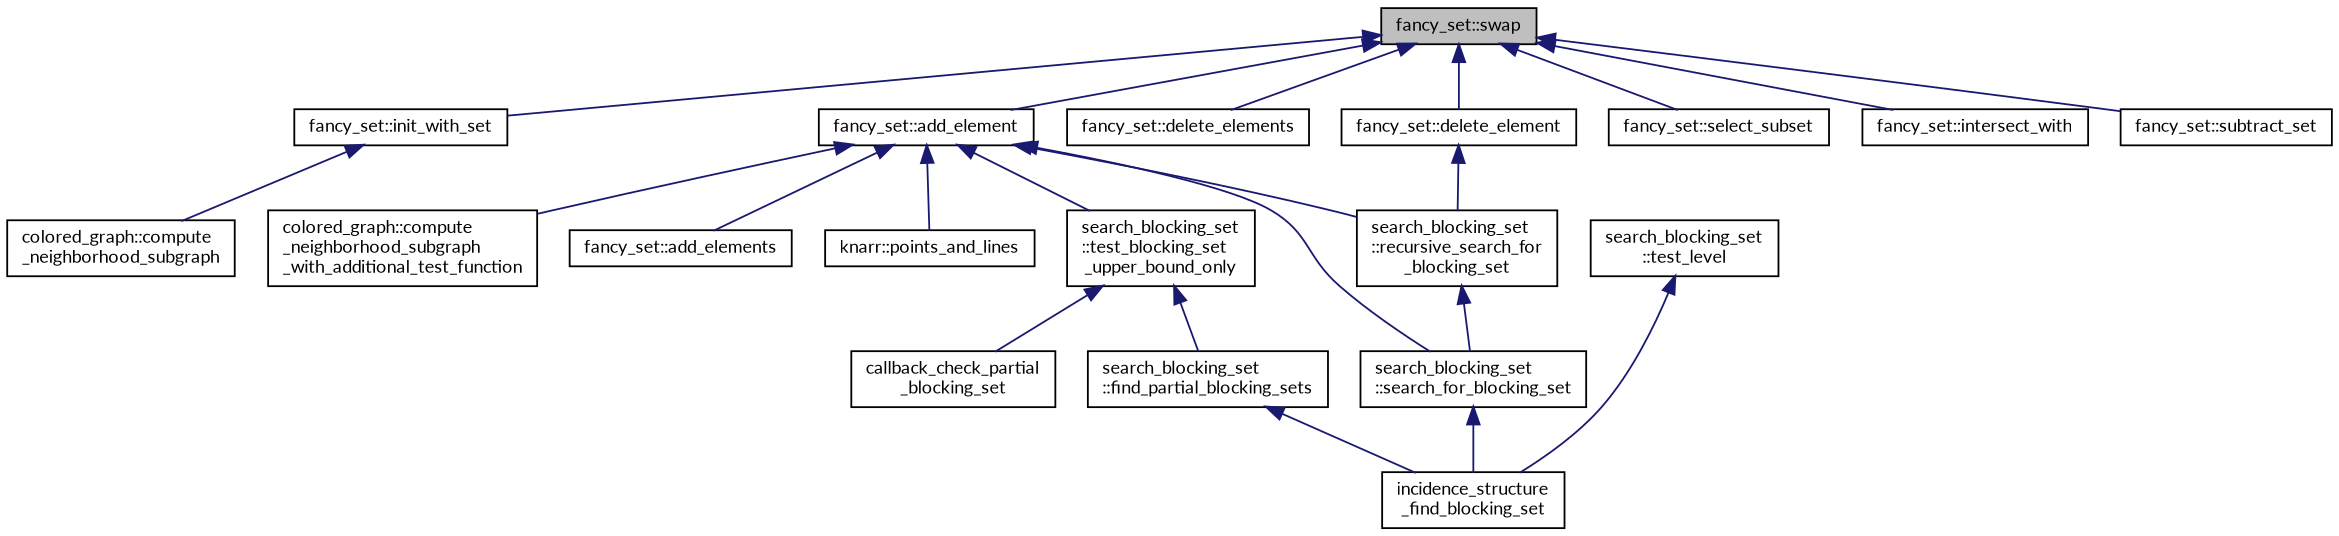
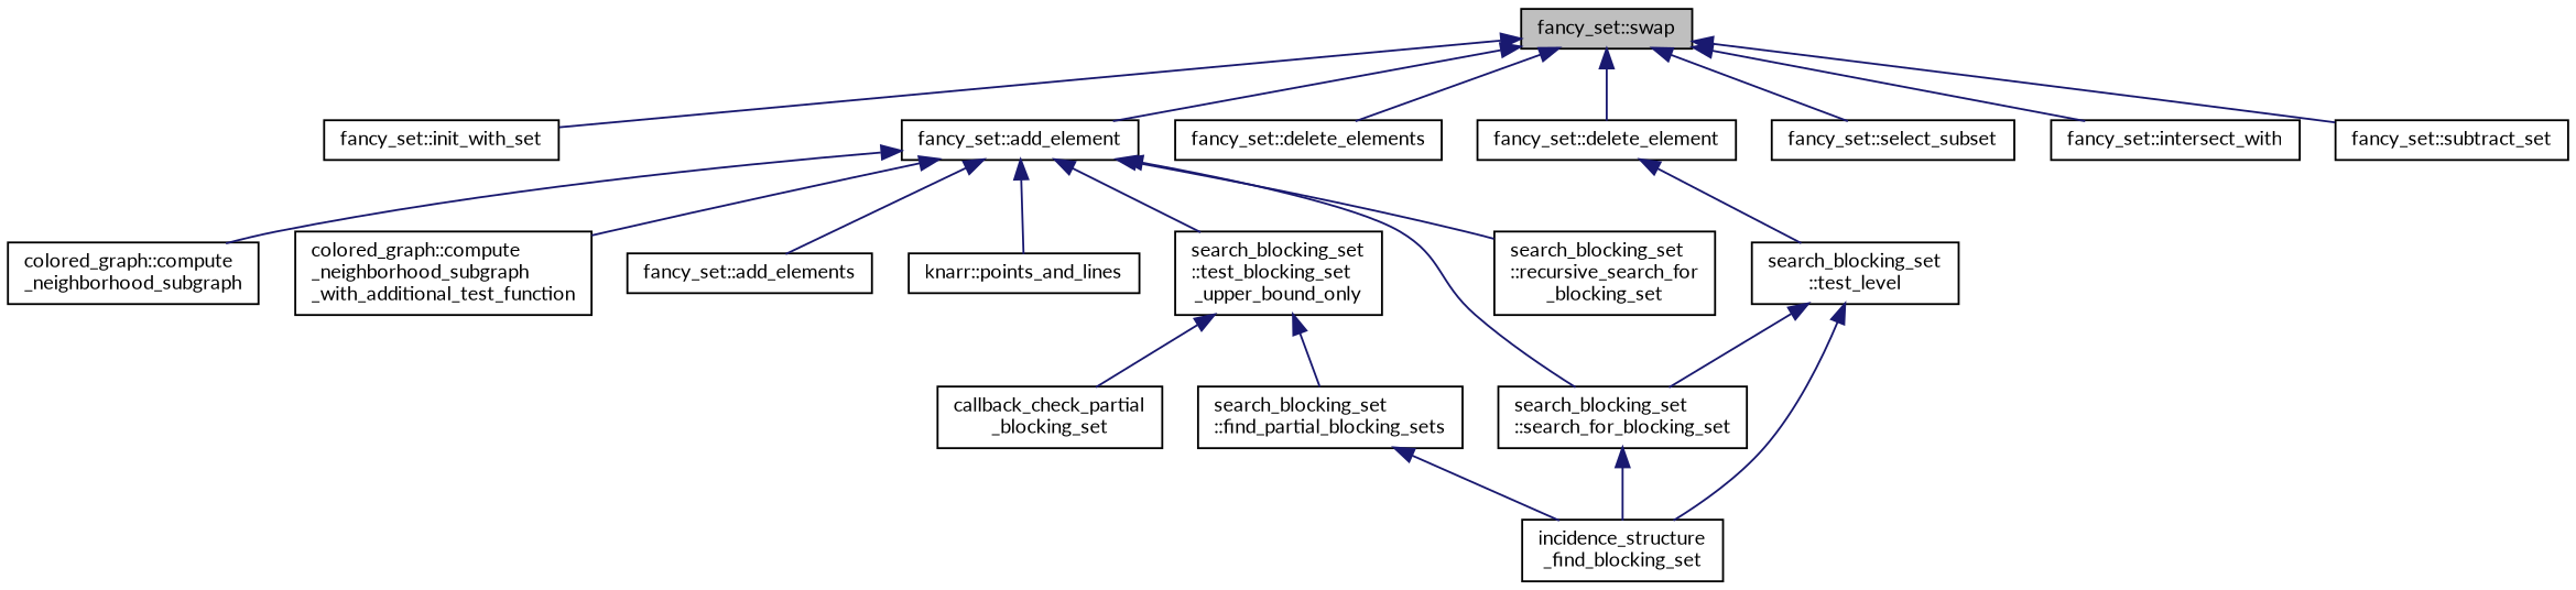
  digraph {
    fontname=Lato
    rankdir=TB
    node [color=black fillcolor=white fontname=Lato fontsize=10 shape=record style=filled]
    edge [color=midnightblue dir=back fontname=Lato fontsize=10 labelfontname=Helvetica labelfontsize=10 style=solid]
    n1 [fillcolor=grey75 fontcolor=black height=0.2 label="fancy_set::swap" width=0.4]
    n2 [height=0.2 label="fancy_set::init_with_set" width=0.4]
    n3 [height=0.2 label="fancy_set::add_element" width=0.4]
    n4 [height=0.2 label="fancy_set::delete_elements" width=0.4]
    n5 [height=0.2 label="fancy_set::delete_element" width=0.4]
    n6 [height=0.2 label="fancy_set::select_subset" width=0.4]
    n7 [height=0.2 label="fancy_set::intersect_with" width=0.4]
    n8 [height=0.2 label="fancy_set::subtract_set" width=0.4]
    n9 [height=0.2 label="colored_graph::compute\l_neighborhood_subgraph" width=0.4]
    n10 [height=0.2 label="colored_graph::compute\l_neighborhood_subgraph\l_with_additional_test_function" width=0.4]
    n11 [height=0.2 label="fancy_set::add_elements" width=0.4]
    n12 [height=0.2 label="knarr::points_and_lines" width=0.4]
    n13 [height=0.2 label="search_blocking_set\l::test_blocking_set\l_upper_bound_only" width=0.4]
    n14 [height=0.2 label="search_blocking_set\l::search_for_blocking_set" width=0.4]
    n15 [height=0.2 label="search_blocking_set\l::recursive_search_for\l_blocking_set" width=0.4]
    n16 [height=0.2 label="callback_check_partial\l_blocking_set" width=0.4]
    n17 [height=0.2 label="search_blocking_set\l::find_partial_blocking_sets" width=0.4]
    n18 [height=0.2 label="incidence_structure\l_find_blocking_set" width=0.4]
    n19 [height=0.2 label="search_blocking_set\l::test_level" width=0.4]
    n1 -> n2
    n1 -> n3
    n1 -> n4
    n1 -> n5
    n1 -> n6
    n1 -> n7
    n1 -> n8
-   n2 -> n9
+   n3 -> n9
    n3 -> n10
    n3 -> n11
    n3 -> n12
    n3 -> n13
    n3 -> n14
    n3 -> n15
-   n5 -> n15
+   n5 -> n19
    n13 -> n16
    n13 -> n17
    n14 -> n18
-   n15 -> n14
+   n19 -> n14
    n17 -> n18
    n19 -> n18
  }
